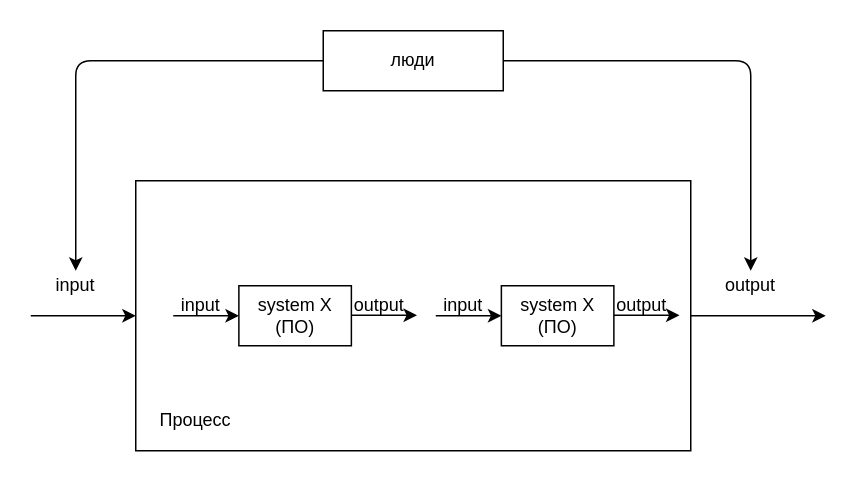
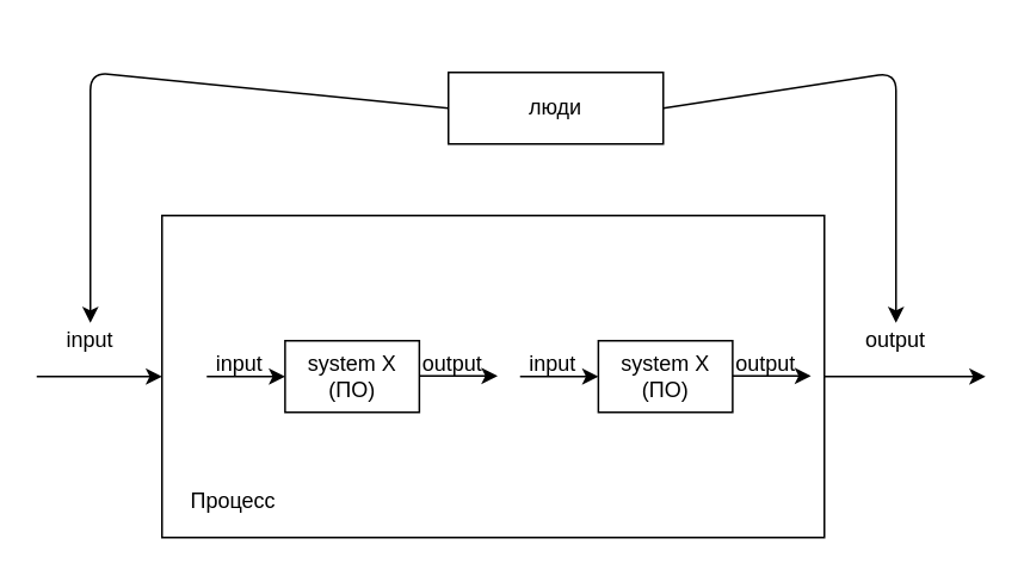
  <mxCell id="0" />
  <mxCell id="1" parent="0" />
  <mxCell id="2" value="" style="rounded=0;whiteSpace=wrap;html=1;" parent="1" vertex="1"><mxGeometry x="90" y="120" width="370" height="180" as="geometry" /></mxCell>
  <mxCell id="3" value="" style="endArrow=classic;html=1;entryX=0;entryY=0.5;entryDx=0;entryDy=0;" parent="1" target="2" edge="1"><mxGeometry width="50" height="50" relative="1" as="geometry"><mxPoint x="20" y="210" as="sourcePoint" /><mxPoint x="50" y="260" as="targetPoint" /><Array as="points"><mxPoint x="20" y="210" /><mxPoint x="30" y="210" /><mxPoint x="50" y="210" /></Array></mxGeometry></mxCell>
  <mxCell id="4" value="" style="endArrow=classic;html=1;exitX=1;exitY=0.5;exitDx=0;exitDy=0;" parent="1" edge="1" source="2"><mxGeometry width="50" height="50" relative="1" as="geometry"><mxPoint x="210" y="149.5" as="sourcePoint" /><mxPoint x="550" y="210" as="targetPoint" /><Array as="points" /></mxGeometry></mxCell>
  <mxCell id="5" value="input" style="text;html=1;strokeColor=none;fillColor=none;align=center;verticalAlign=middle;whiteSpace=wrap;rounded=0;" parent="1" vertex="1"><mxGeometry x="30" y="180" width="40" height="20" as="geometry" /></mxCell>
  <mxCell id="6" value="output" style="text;html=1;strokeColor=none;fillColor=none;align=center;verticalAlign=middle;whiteSpace=wrap;rounded=0;" parent="1" vertex="1"><mxGeometry x="480" y="180" width="40" height="20" as="geometry" /></mxCell>
- <mxCell id="7" value="люди" style="rounded=0;whiteSpace=wrap;html=1;" parent="1" vertex="1"><mxGeometry x="215" y="20" width="120" height="40" as="geometry" /></mxCell>
+ <mxCell id="7" value="люди" style="rounded=0;whiteSpace=wrap;html=1;" parent="1" vertex="1"><mxGeometry x="250" y="40" width="120" height="40" as="geometry" /></mxCell>
  <mxCell id="8" value="" style="endArrow=classic;html=1;exitX=0;exitY=0.5;exitDx=0;exitDy=0;entryX=0.5;entryY=0;entryDx=0;entryDy=0;" parent="1" source="7" target="5" edge="1"><mxGeometry width="50" height="50" relative="1" as="geometry"><mxPoint x="110" y="360" as="sourcePoint" /><mxPoint x="40" y="80" as="targetPoint" /><Array as="points"><mxPoint x="50" y="40" /></Array></mxGeometry></mxCell>
  <mxCell id="9" value="" style="endArrow=classic;html=1;exitX=1;exitY=0.5;exitDx=0;exitDy=0;entryX=0.5;entryY=0;entryDx=0;entryDy=0;" parent="1" source="7" target="6" edge="1"><mxGeometry width="50" height="50" relative="1" as="geometry"><mxPoint x="100" y="60" as="sourcePoint" /><mxPoint x="270" y="70" as="targetPoint" /><Array as="points"><mxPoint x="500" y="40" /></Array></mxGeometry></mxCell>
  <mxCell id="10" value="Процесс" style="text;html=1;strokeColor=none;fillColor=none;align=center;verticalAlign=middle;whiteSpace=wrap;rounded=0;dashed=1;" parent="1" vertex="1"><mxGeometry x="40" y="270" width="180" height="20" as="geometry" /></mxCell>
  <mxCell id="11" value="" style="group" vertex="1" connectable="0" parent="1"><mxGeometry x="115" y="190" width="150" height="40" as="geometry" /></mxCell>
  <mxCell id="12" value="system X (ПО)" style="rounded=0;whiteSpace=wrap;html=1;" vertex="1" parent="11"><mxGeometry x="43.75" width="75" height="40" as="geometry" /></mxCell>
  <mxCell id="13" value="" style="endArrow=classic;html=1;entryX=0;entryY=0.5;entryDx=0;entryDy=0;" edge="1" parent="11" target="12"><mxGeometry width="50" height="50" relative="1" as="geometry"><mxPoint y="20" as="sourcePoint" /><mxPoint x="18.75" y="93.333" as="targetPoint" /><Array as="points"><mxPoint y="20" /></Array></mxGeometry></mxCell>
  <mxCell id="14" value="" style="endArrow=classic;html=1;entryX=0;entryY=0.5;entryDx=0;entryDy=0;" edge="1" parent="11"><mxGeometry width="50" height="50" relative="1" as="geometry"><mxPoint x="118.75" y="19.667" as="sourcePoint" /><mxPoint x="162.5" y="19.667" as="targetPoint" /><Array as="points"><mxPoint x="118.75" y="19.667" /></Array></mxGeometry></mxCell>
  <mxCell id="15" value="input" style="text;html=1;strokeColor=none;fillColor=none;align=center;verticalAlign=middle;whiteSpace=wrap;rounded=0;" vertex="1" parent="11"><mxGeometry x="6.25" y="6.667" width="25" height="13.333" as="geometry" /></mxCell>
  <mxCell id="16" value="output" style="text;html=1;strokeColor=none;fillColor=none;align=center;verticalAlign=middle;whiteSpace=wrap;rounded=0;" vertex="1" parent="11"><mxGeometry x="125" y="6.667" width="25" height="13.333" as="geometry" /></mxCell>
  <mxCell id="17" value="" style="group" vertex="1" connectable="0" parent="1"><mxGeometry x="290" y="190" width="150" height="40" as="geometry" /></mxCell>
  <mxCell id="18" value="system X (ПО)" style="rounded=0;whiteSpace=wrap;html=1;" vertex="1" parent="17"><mxGeometry x="43.75" width="75" height="40" as="geometry" /></mxCell>
  <mxCell id="19" value="" style="endArrow=classic;html=1;entryX=0;entryY=0.5;entryDx=0;entryDy=0;" edge="1" parent="17" target="18"><mxGeometry width="50" height="50" relative="1" as="geometry"><mxPoint y="20" as="sourcePoint" /><mxPoint x="18.75" y="93.333" as="targetPoint" /><Array as="points"><mxPoint y="20" /></Array></mxGeometry></mxCell>
  <mxCell id="20" value="" style="endArrow=classic;html=1;entryX=0;entryY=0.5;entryDx=0;entryDy=0;" edge="1" parent="17"><mxGeometry width="50" height="50" relative="1" as="geometry"><mxPoint x="118.75" y="19.667" as="sourcePoint" /><mxPoint x="162.5" y="19.667" as="targetPoint" /><Array as="points"><mxPoint x="118.75" y="19.667" /></Array></mxGeometry></mxCell>
  <mxCell id="21" value="input" style="text;html=1;strokeColor=none;fillColor=none;align=center;verticalAlign=middle;whiteSpace=wrap;rounded=0;" vertex="1" parent="17"><mxGeometry x="6.25" y="6.667" width="25" height="13.333" as="geometry" /></mxCell>
  <mxCell id="22" value="output" style="text;html=1;strokeColor=none;fillColor=none;align=center;verticalAlign=middle;whiteSpace=wrap;rounded=0;" vertex="1" parent="17"><mxGeometry x="125" y="6.667" width="25" height="13.333" as="geometry" /></mxCell>
